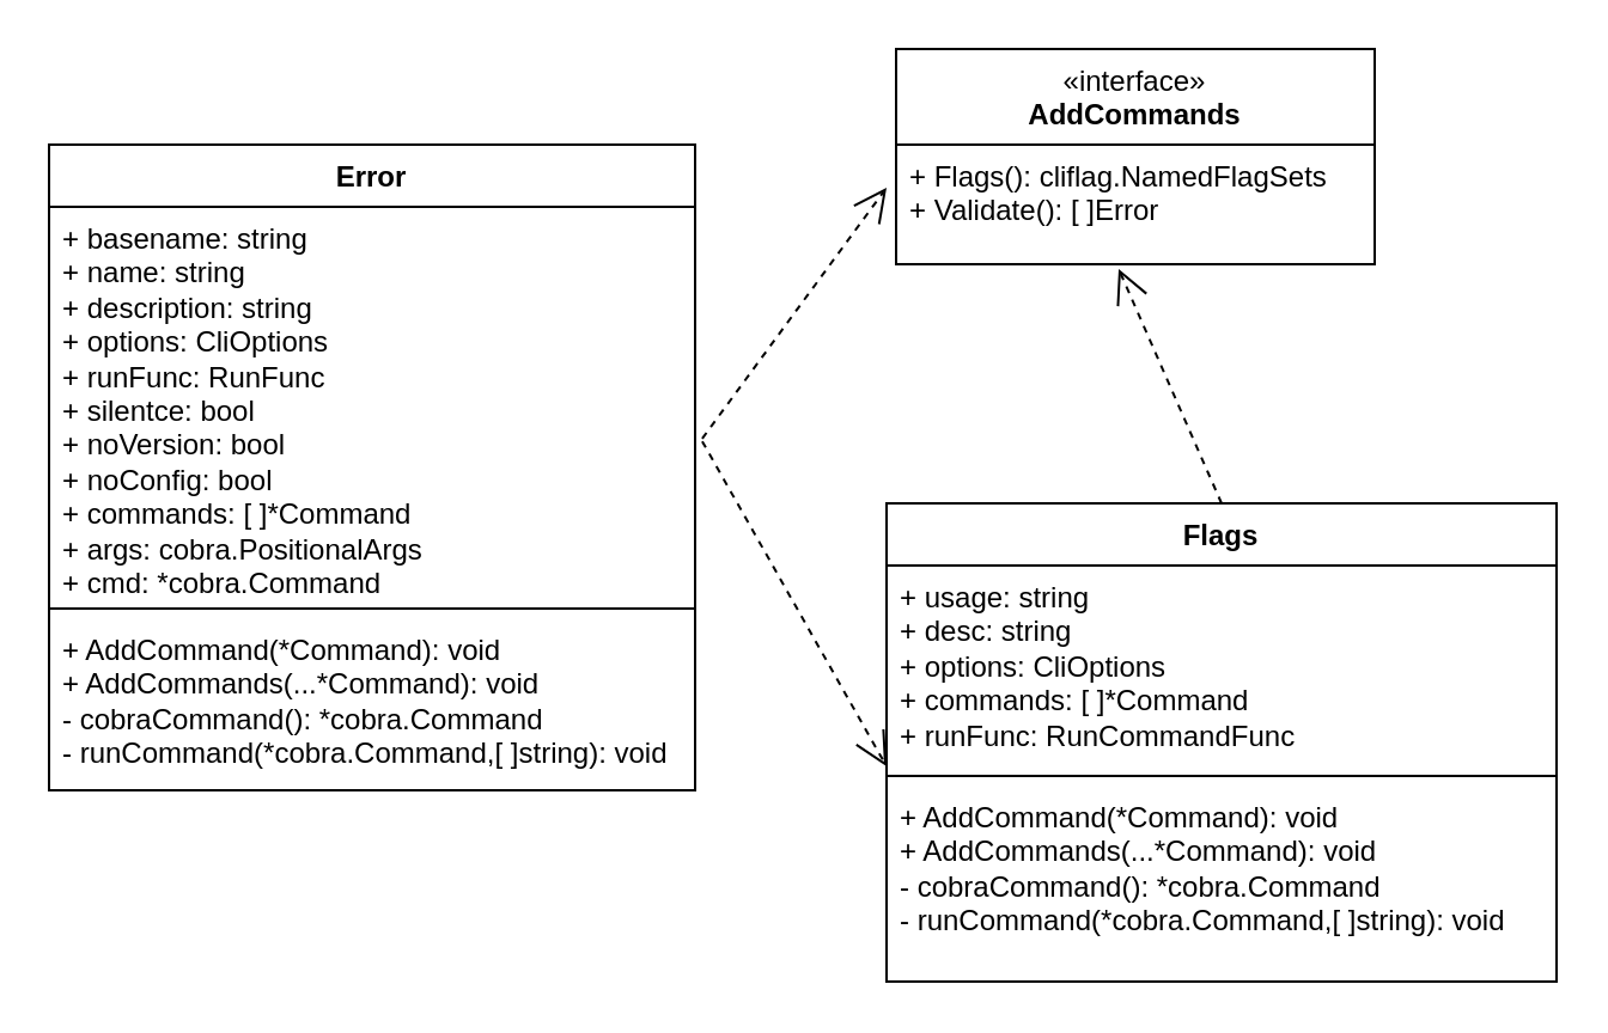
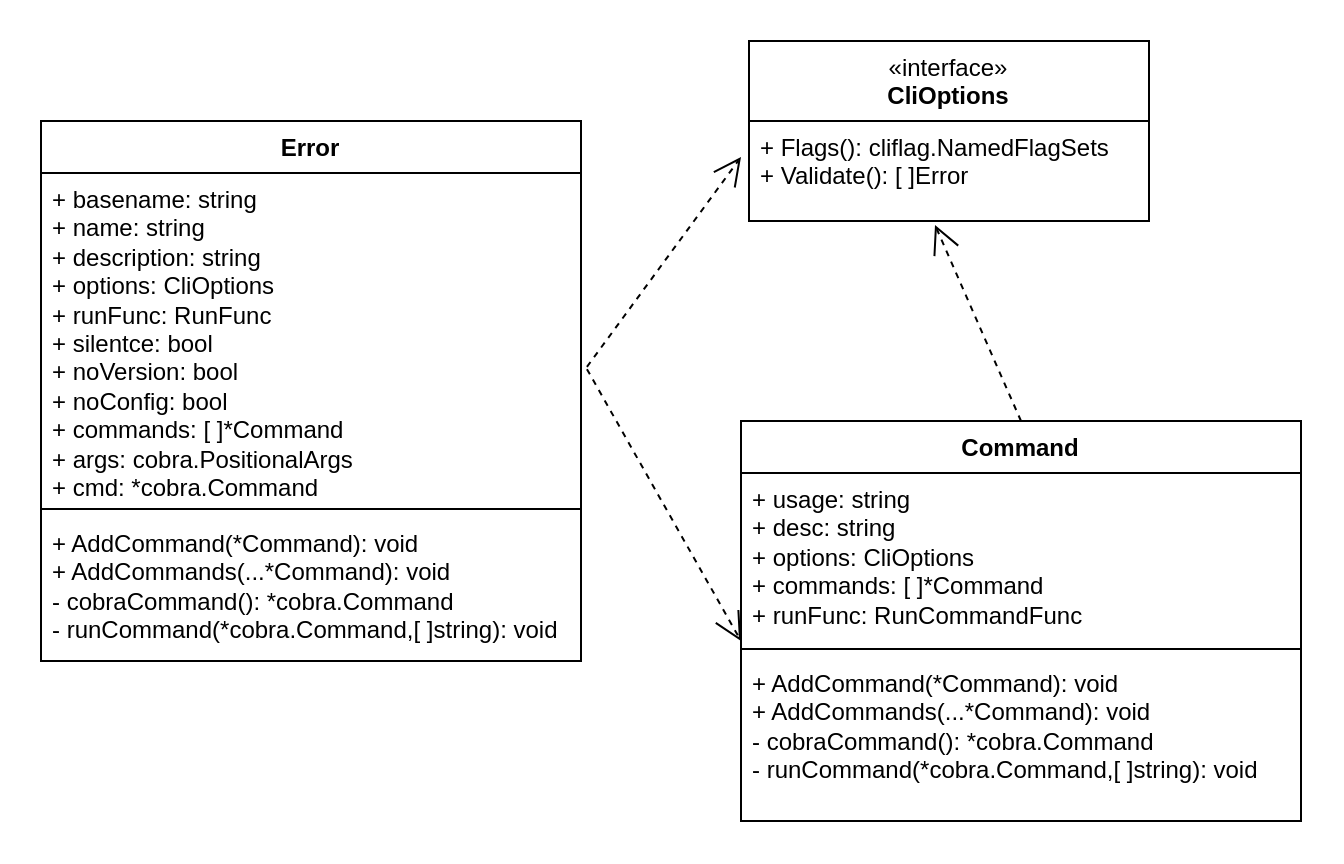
  <mxCell id="0" />
  <mxCell id="1" parent="0" />
  <mxCell id="2" value="Error" style="swimlane;fontStyle=1;align=center;verticalAlign=top;childLayout=stackLayout;horizontal=1;startSize=26;horizontalStack=0;resizeParent=1;resizeParentMax=0;resizeLast=0;collapsible=1;marginBottom=0;whiteSpace=wrap;html=1;" vertex="1" parent="1"><mxGeometry x="20" y="60" width="270" height="270" as="geometry" /></mxCell>
  <mxCell id="3" value="+ basename: string&lt;br&gt;+ name: string&lt;br&gt;+ description: string&lt;br&gt;+ options: CliOptions&lt;br&gt;+ runFunc: RunFunc&lt;br&gt;+ silentce: bool&lt;br&gt;+ noVersion: bool&lt;br&gt;+ noConfig: bool&lt;br&gt;+ commands: [ ]*Command&lt;br&gt;+ args: cobra.PositionalArgs&lt;br&gt;+ cmd: *cobra.Command" style="text;strokeColor=none;fillColor=none;align=left;verticalAlign=top;spacingLeft=4;spacingRight=4;overflow=hidden;rotatable=0;points=[[0,0.5],[1,0.5]];portConstraint=eastwest;whiteSpace=wrap;html=1;" vertex="1" parent="2"><mxGeometry y="26" width="270" height="164" as="geometry" /></mxCell>
  <mxCell id="4" value="" style="line;strokeWidth=1;fillColor=none;align=left;verticalAlign=middle;spacingTop=-1;spacingLeft=3;spacingRight=3;rotatable=0;labelPosition=right;points=[];portConstraint=eastwest;strokeColor=inherit;" vertex="1" parent="2"><mxGeometry y="190" width="270" height="8" as="geometry" /></mxCell>
  <mxCell id="5" value="+ AddCommand(*Command): void&lt;br&gt;+ AddCommands(...*Command): void&lt;br&gt;- cobraCommand(): *cobra.Command&lt;br&gt;- runCommand(*cobra.Command,[ ]string): void" style="text;strokeColor=none;fillColor=none;align=left;verticalAlign=top;spacingLeft=4;spacingRight=4;overflow=hidden;rotatable=0;points=[[0,0.5],[1,0.5]];portConstraint=eastwest;whiteSpace=wrap;html=1;" vertex="1" parent="2"><mxGeometry y="198" width="270" height="72" as="geometry" /></mxCell>
- <mxCell id="6" value="&lt;span style=&quot;font-weight: normal;&quot;&gt;«interface»&lt;/span&gt;&lt;br style=&quot;border-color: var(--border-color); font-weight: 400;&quot;&gt;AddCommands" style="swimlane;fontStyle=1;align=center;verticalAlign=top;childLayout=stackLayout;horizontal=1;startSize=40;horizontalStack=0;resizeParent=1;resizeParentMax=0;resizeLast=0;collapsible=1;marginBottom=0;whiteSpace=wrap;html=1;" vertex="1" parent="1"><mxGeometry x="374" y="20" width="200" height="90" as="geometry" /></mxCell>
+ <mxCell id="6" value="&lt;span style=&quot;font-weight: normal;&quot;&gt;«interface»&lt;/span&gt;&lt;br style=&quot;border-color: var(--border-color); font-weight: 400;&quot;&gt;CliOptions" style="swimlane;fontStyle=1;align=center;verticalAlign=top;childLayout=stackLayout;horizontal=1;startSize=40;horizontalStack=0;resizeParent=1;resizeParentMax=0;resizeLast=0;collapsible=1;marginBottom=0;whiteSpace=wrap;html=1;" vertex="1" parent="1"><mxGeometry x="374" y="20" width="200" height="90" as="geometry" /></mxCell>
  <mxCell id="7" value="+ Flags(): cliflag.NamedFlagSets&lt;br&gt;+ Validate(): [ ]Error" style="text;strokeColor=none;fillColor=none;align=left;verticalAlign=top;spacingLeft=4;spacingRight=4;overflow=hidden;rotatable=0;points=[[0,0.5],[1,0.5]];portConstraint=eastwest;whiteSpace=wrap;html=1;" vertex="1" parent="6"><mxGeometry y="40" width="200" height="50" as="geometry" /></mxCell>
- <mxCell id="8" value="Flags" style="swimlane;fontStyle=1;align=center;verticalAlign=top;childLayout=stackLayout;horizontal=1;startSize=26;horizontalStack=0;resizeParent=1;resizeParentMax=0;resizeLast=0;collapsible=1;marginBottom=0;whiteSpace=wrap;html=1;" vertex="1" parent="1"><mxGeometry x="370" y="210" width="280" height="200" as="geometry" /></mxCell>
+ <mxCell id="8" value="Command" style="swimlane;fontStyle=1;align=center;verticalAlign=top;childLayout=stackLayout;horizontal=1;startSize=26;horizontalStack=0;resizeParent=1;resizeParentMax=0;resizeLast=0;collapsible=1;marginBottom=0;whiteSpace=wrap;html=1;" vertex="1" parent="1"><mxGeometry x="370" y="210" width="280" height="200" as="geometry" /></mxCell>
  <mxCell id="9" value="+ usage: string&lt;br&gt;+ desc: string&lt;br&gt;+ options: CliOptions&lt;br&gt;+ commands: [ ]*Command&lt;br&gt;+ runFunc: RunCommandFunc" style="text;strokeColor=none;fillColor=none;align=left;verticalAlign=top;spacingLeft=4;spacingRight=4;overflow=hidden;rotatable=0;points=[[0,0.5],[1,0.5]];portConstraint=eastwest;whiteSpace=wrap;html=1;" vertex="1" parent="8"><mxGeometry y="26" width="280" height="84" as="geometry" /></mxCell>
  <mxCell id="10" value="" style="line;strokeWidth=1;fillColor=none;align=left;verticalAlign=middle;spacingTop=-1;spacingLeft=3;spacingRight=3;rotatable=0;labelPosition=right;points=[];portConstraint=eastwest;strokeColor=inherit;" vertex="1" parent="8"><mxGeometry y="110" width="280" height="8" as="geometry" /></mxCell>
  <mxCell id="11" value="+ AddCommand(*Command): void&lt;br style=&quot;border-color: var(--border-color);&quot;&gt;+ AddCommands(...*Command): void&lt;br style=&quot;border-color: var(--border-color);&quot;&gt;- cobraCommand(): *cobra.Command&lt;br style=&quot;border-color: var(--border-color);&quot;&gt;- runCommand(*cobra.Command,[ ]string): void" style="text;strokeColor=none;fillColor=none;align=left;verticalAlign=top;spacingLeft=4;spacingRight=4;overflow=hidden;rotatable=0;points=[[0,0.5],[1,0.5]];portConstraint=eastwest;whiteSpace=wrap;html=1;" vertex="1" parent="8"><mxGeometry y="118" width="280" height="82" as="geometry" /></mxCell>
  <mxCell id="12" value="" style="endArrow=open;endSize=12;dashed=1;html=1;rounded=0;exitX=1.011;exitY=0.591;exitDx=0;exitDy=0;exitPerimeter=0;entryX=-0.02;entryY=0.36;entryDx=0;entryDy=0;entryPerimeter=0;" edge="1" parent="1" source="3" target="7"><mxGeometry width="160" relative="1" as="geometry"><mxPoint x="290" y="280" as="sourcePoint" /><mxPoint x="450" y="280" as="targetPoint" /></mxGeometry></mxCell>
  <mxCell id="13" value="" style="endArrow=open;endSize=12;dashed=1;html=1;rounded=0;exitX=1.011;exitY=0.598;exitDx=0;exitDy=0;exitPerimeter=0;entryX=0;entryY=1;entryDx=0;entryDy=0;entryPerimeter=0;" edge="1" parent="1" source="3" target="9"><mxGeometry width="160" relative="1" as="geometry"><mxPoint x="290" y="280" as="sourcePoint" /><mxPoint x="450" y="280" as="targetPoint" /></mxGeometry></mxCell>
  <mxCell id="14" value="" style="endArrow=open;endSize=12;dashed=1;html=1;rounded=0;entryX=0.465;entryY=1.04;entryDx=0;entryDy=0;entryPerimeter=0;exitX=0.5;exitY=0;exitDx=0;exitDy=0;" edge="1" parent="1" source="8" target="7"><mxGeometry x="0.009" width="160" relative="1" as="geometry"><mxPoint x="290" y="280" as="sourcePoint" /><mxPoint x="450" y="280" as="targetPoint" /><mxPoint as="offset" /></mxGeometry></mxCell>
